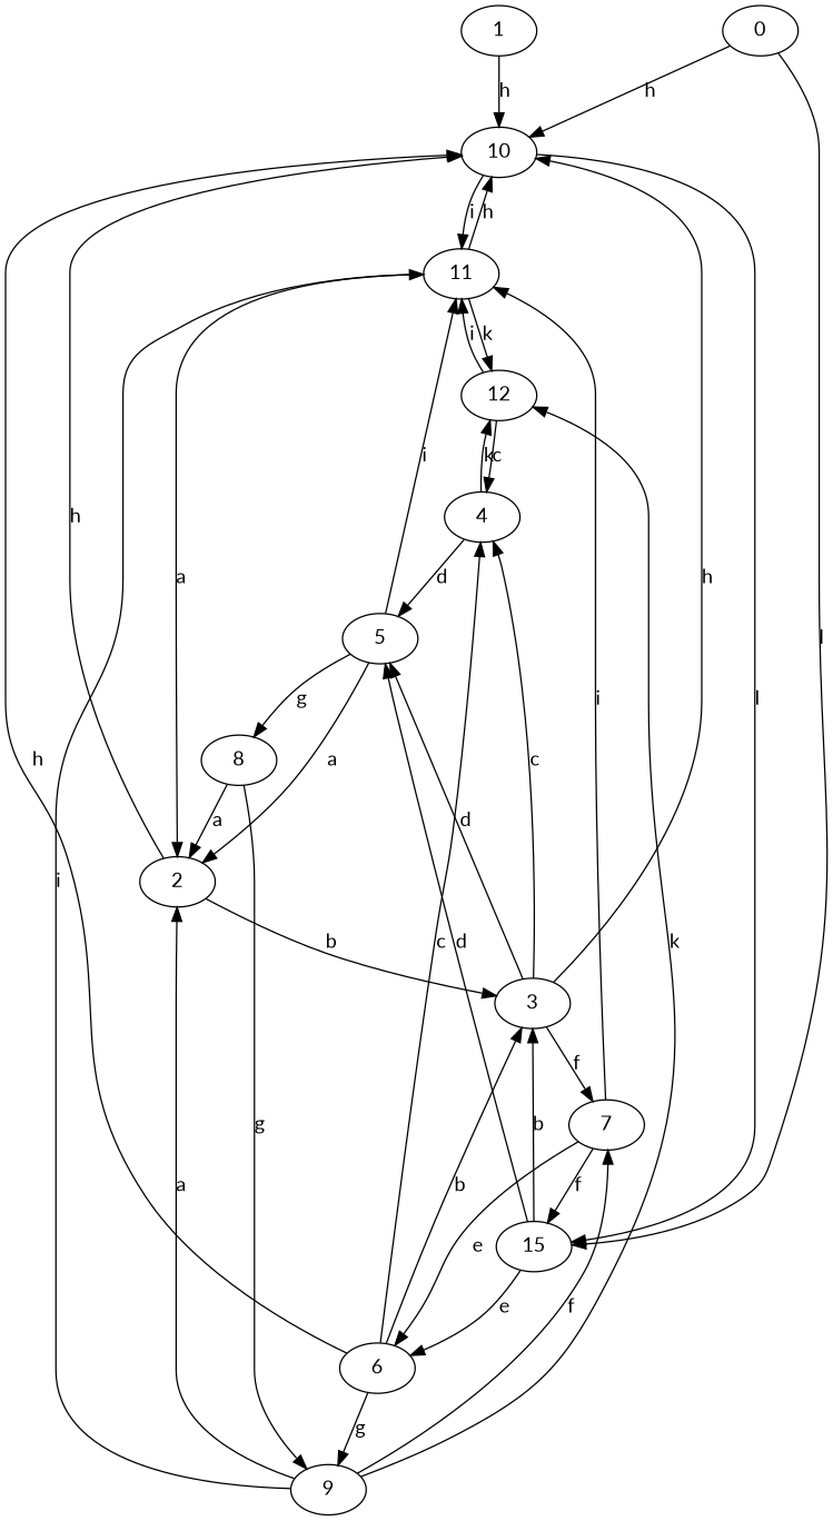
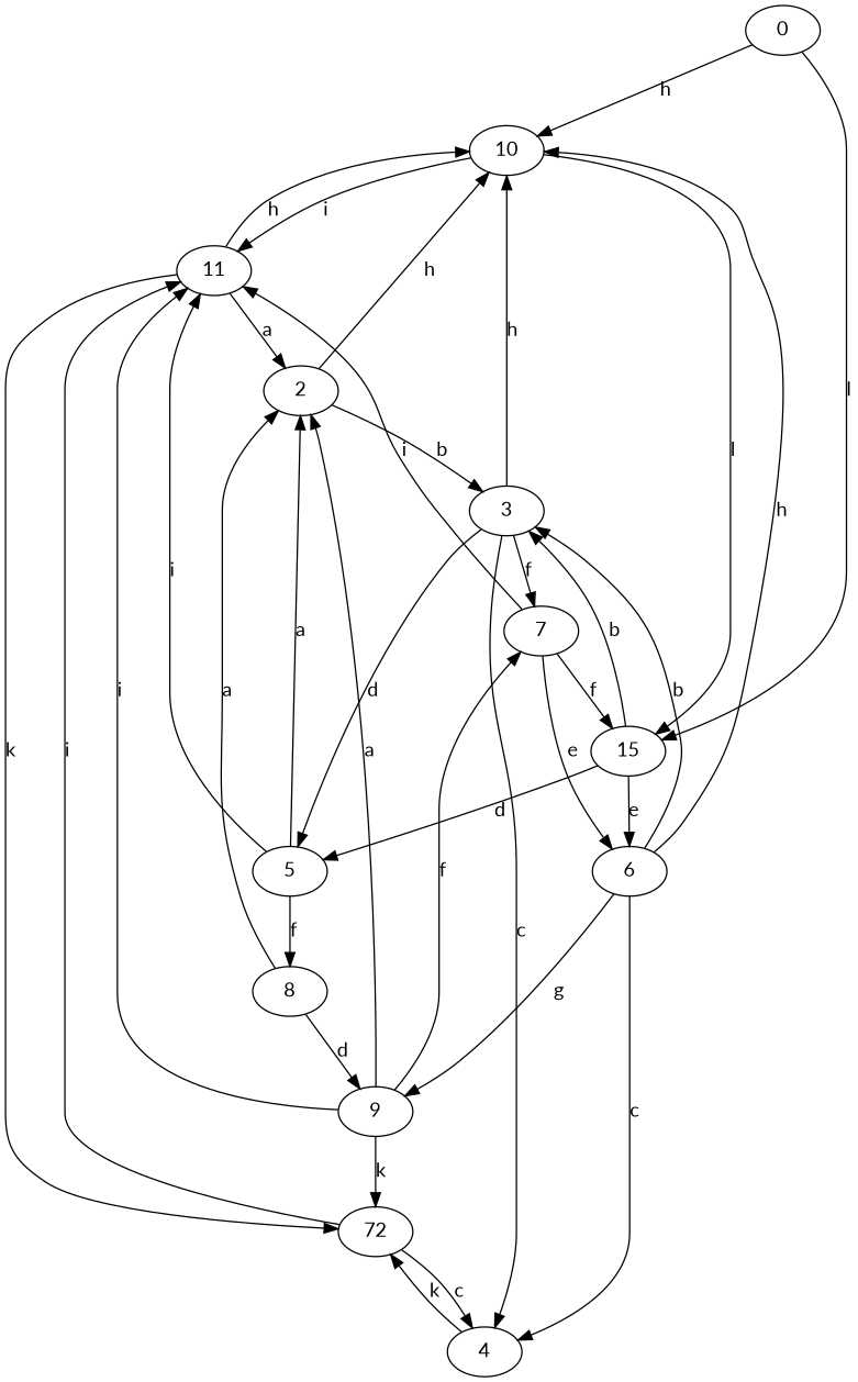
  strict digraph {
    fontname=Lato
    node [fontname=Lato]
    edge [fontname=Lato]
-   1
    10
    3
    4
    5
    7
    11
    15
    2
-   12
+   12 [label=72]
    8
    6
    9
    0
-   1 -> 10 [label=h]
    10 -> 11 [label=i]
    10 -> 15 [label=l]
    3 -> 10 [label=h]
    3 -> 4 [label=c]
    3 -> 5 [label=d]
    3 -> 7 [label=f]
-   4 -> 5 [label=d]
    4 -> 12 [label=k]
    5 -> 11 [label=i]
    5 -> 2 [label=a]
-   5 -> 8 [label=g]
+   5 -> 8 [label=f]
    7 -> 11 [label=i]
    7 -> 15 [label=f]
    7 -> 6 [label=e]
    11 -> 10 [label=h]
    11 -> 2 [label=a]
    11 -> 12 [label=k]
    15 -> 3 [label=b]
    15 -> 5 [label=d]
    15 -> 6 [label=e]
    2 -> 10 [label=h]
    2 -> 3 [label=b]
    12 -> 4 [label=c]
    12 -> 11 [label=i]
    8 -> 2 [label=a]
-   8 -> 9 [label=g]
+   8 -> 9 [label=d]
    6 -> 10 [label=h]
    6 -> 3 [label=b]
    6 -> 4 [label=c]
    6 -> 9 [label=g]
    9 -> 7 [label=f]
    9 -> 11 [label=i]
    9 -> 2 [label=a]
    9 -> 12 [label=k]
    0 -> 10 [label=h]
    0 -> 15 [label=l]
  }
